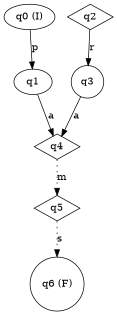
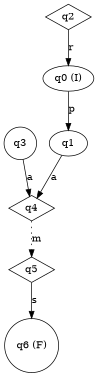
  digraph {
    rankdir=TB
    node [shape=diamond]
    edge [style=solid]
    n1 [label="q0 (I)" shape=ellipse]
    n2 [label=q1 shape=ellipse]
    n3 [label=q4]
    n4 [label=q2]
    n5 [label=q3 shape=circle]
    n6 [label=q5]
    n7 [label="q6 (F)" shape=circle]
    n1 -> n2 [label=p]
    n2 -> n3 [label=a]
    n3 -> n6 [label=m style=dotted]
-   n4 -> n5 [label=r]
+   n4 -> n1 [label=r]
    n5 -> n3 [label=a]
-   n6 -> n7 [label=s style=dotted]
+   n6 -> n7 [label=s]
  }
